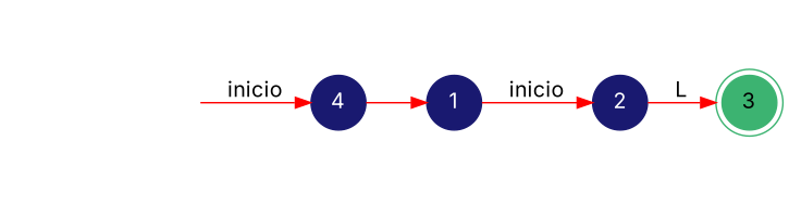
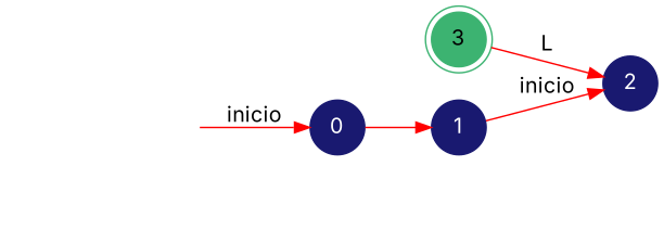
  digraph {
    fontname=Inter
    rankdir=LR
    node [color=midnightblue fontname=Inter shape=circle style=filled fontcolor=white]
    edge [color=red fontname=Inter]
    3 [color=mediumseagreen shape=doublecircle fontcolor=""]
    secret_node [style=invis]
-   0 [label=4]
+   0
    1
    2
    secret_node -> 0 [label=inicio]
    0 -> 1 [label=" "]
    1 -> 2 [label=inicio]
-   2 -> 3 [label=L]
+   3 -> 2 [label=L]
  }
